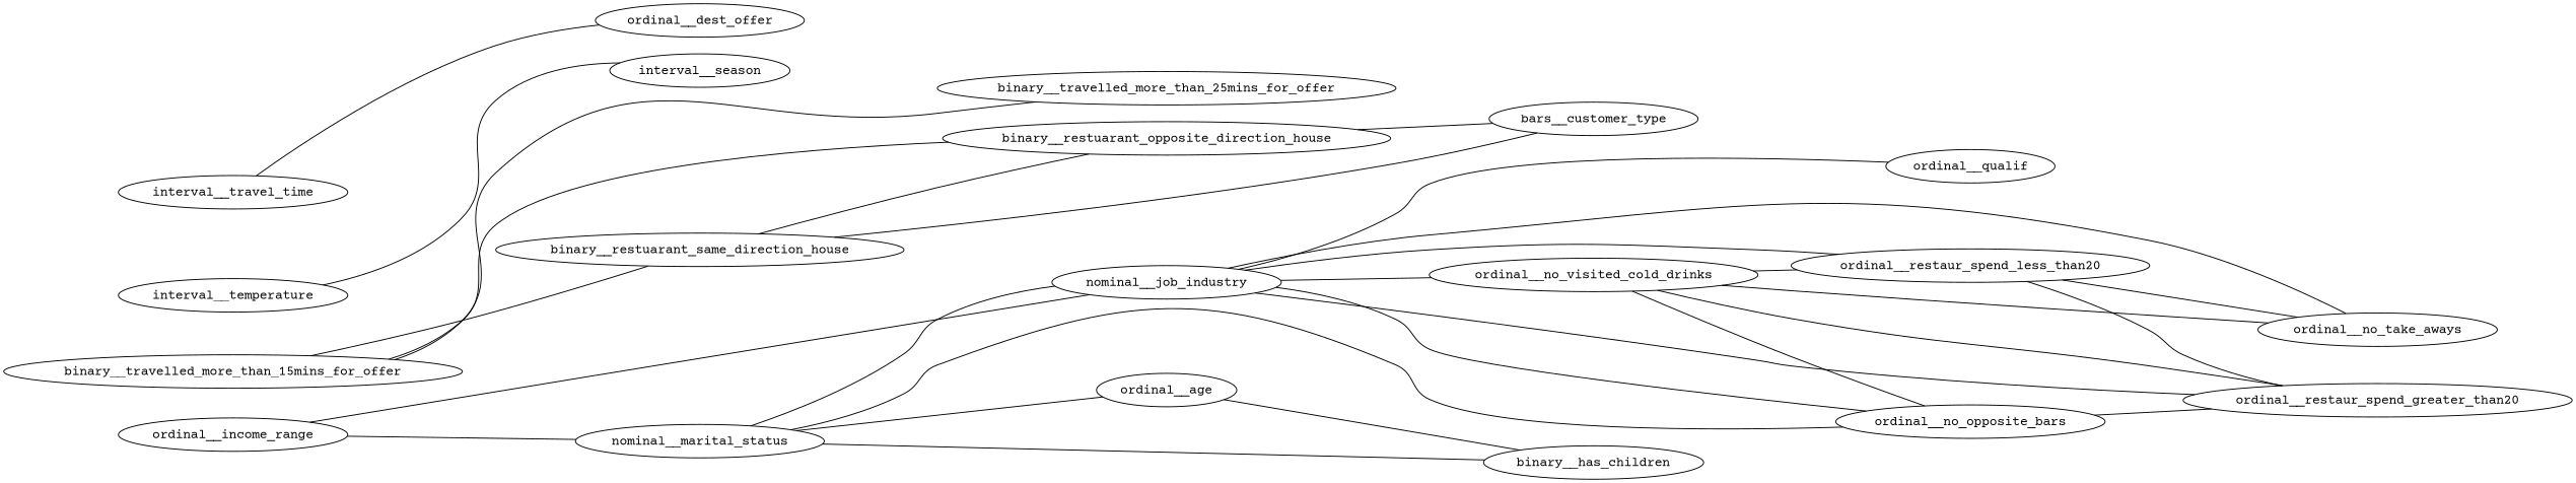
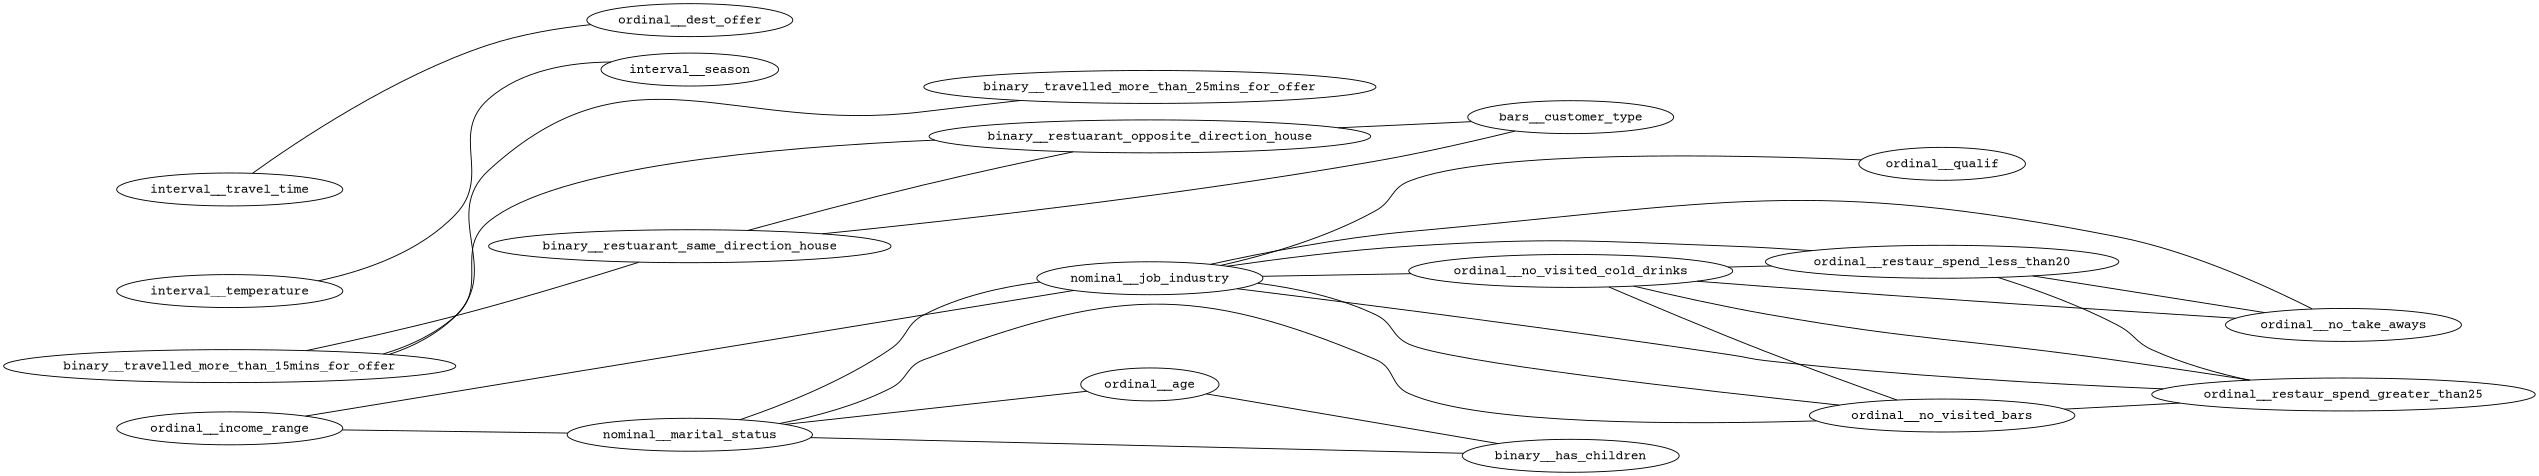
  strict graph {
    fontname="Courier Prime"
    rankdir=LR
    node [fontname="Courier Prime"]
    edge [fontname="Courier Prime" weight=0.323]
    ordinal__income_range
    nominal__marital_status
    nominal__job_industry
-   ordinal__no_visited_bars [label=ordinal__no_opposite_bars]
+   ordinal__no_visited_bars
    ordinal__age
    binary__has_children
    ordinal__no_visited_cold_drinks
    ordinal__restaur_spend_less_than20
    ordinal__no_take_aways
-   ordinal__restaur_spend_greater_than20
+   ordinal__restaur_spend_greater_than20 [label=ordinal__restaur_spend_greater_than25]
    ordinal__qualif
    binary__travelled_more_than_15mins_for_offer
    binary__travelled_more_than_25mins_for_offer
    binary__restuarant_same_direction_house
    binary__restuarant_opposite_direction_house
    n16 [label=bars__customer_type]
    interval__temperature
    interval__season
    n19 [label=ordinal__dest_offer]
    interval__travel_time
    ordinal__income_range -- nominal__marital_status
    ordinal__income_range -- nominal__job_industry [weight=0.454]
    nominal__marital_status -- nominal__job_industry [weight=0.494]
    nominal__marital_status -- ordinal__no_visited_bars [weight=0.31]
    nominal__marital_status -- ordinal__age [weight=0.345]
    nominal__marital_status -- binary__has_children [weight=0.37]
    nominal__job_industry -- ordinal__no_visited_bars [weight=0.396]
    nominal__job_industry -- ordinal__no_visited_cold_drinks [weight=0.355]
    nominal__job_industry -- ordinal__restaur_spend_less_than20 [weight=0.34]
    nominal__job_industry -- ordinal__no_take_aways [weight=0.398]
    nominal__job_industry -- ordinal__restaur_spend_greater_than20 [weight=0.352]
    nominal__job_industry -- ordinal__qualif [weight=0.44]
    ordinal__no_visited_bars -- ordinal__restaur_spend_greater_than20 [weight=0.459]
    ordinal__age -- binary__has_children [weight=0.521]
    ordinal__no_visited_cold_drinks -- ordinal__no_visited_bars [weight=0.369]
    ordinal__no_visited_cold_drinks -- ordinal__restaur_spend_less_than20 [weight=0.436]
    ordinal__no_visited_cold_drinks -- ordinal__no_take_aways [weight=0.334]
    ordinal__no_visited_cold_drinks -- ordinal__restaur_spend_greater_than20 [weight=0.35]
    ordinal__restaur_spend_less_than20 -- ordinal__no_take_aways [weight=0.459]
    ordinal__restaur_spend_less_than20 -- ordinal__restaur_spend_greater_than20 [weight=0.556]
    binary__travelled_more_than_15mins_for_offer -- binary__travelled_more_than_25mins_for_offer [weight=0.397]
    binary__travelled_more_than_15mins_for_offer -- binary__restuarant_same_direction_house [weight=0.361]
    binary__travelled_more_than_15mins_for_offer -- binary__restuarant_opposite_direction_house [weight=0.374]
    binary__restuarant_same_direction_house -- binary__restuarant_opposite_direction_house [weight=0.955]
    binary__restuarant_same_direction_house -- n16 [weight=0.327]
    binary__restuarant_opposite_direction_house -- n16
    interval__temperature -- interval__season [weight=0.484]
    interval__travel_time -- n19 [weight=0.391]
  }
